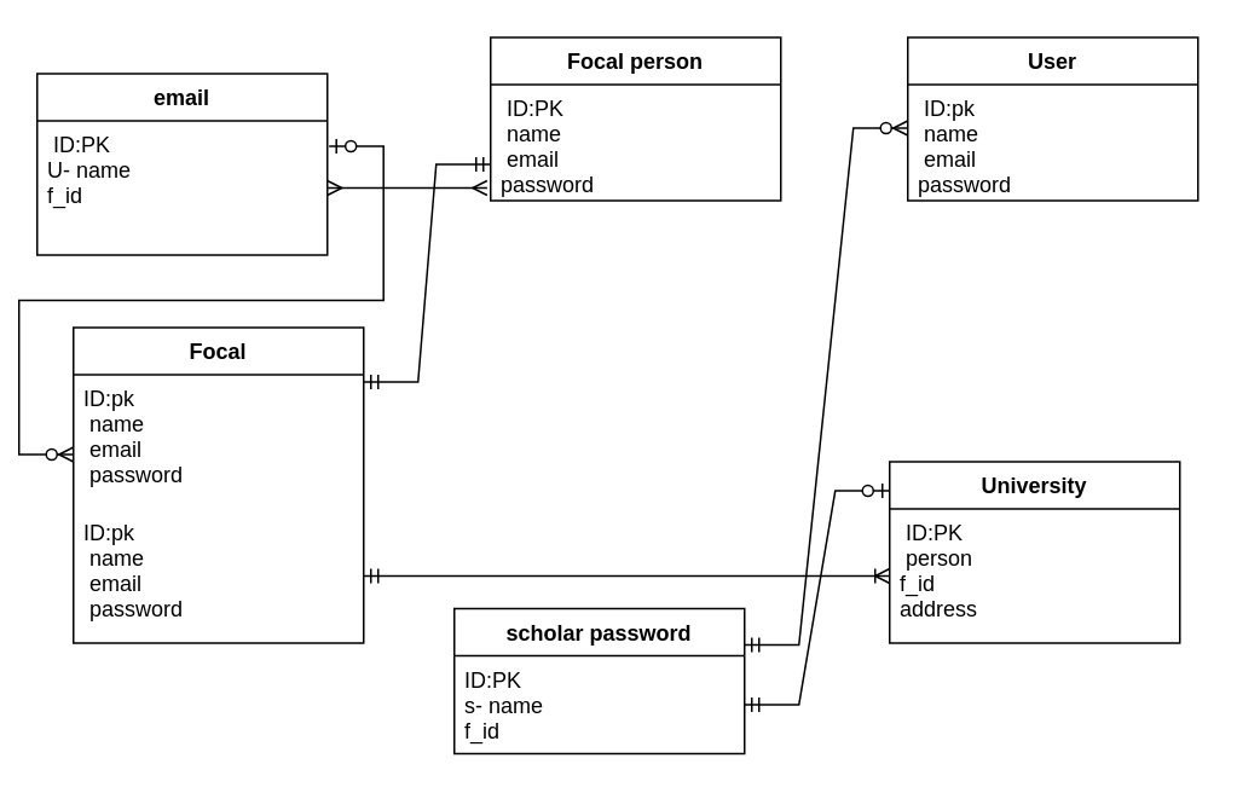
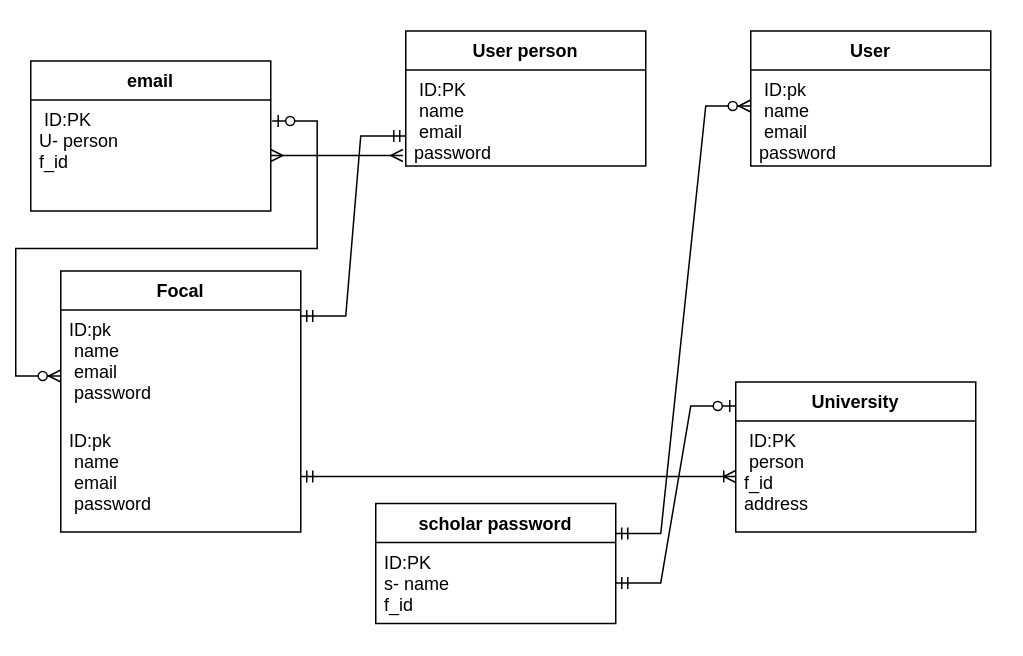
  <mxCell id="0" />
  <mxCell id="1" parent="0" />
- <mxCell id="2" value="Focal person" style="swimlane;fontStyle=1;align=center;verticalAlign=top;childLayout=stackLayout;horizontal=1;startSize=26;horizontalStack=0;resizeParent=1;resizeParentMax=0;resizeLast=0;collapsible=1;marginBottom=0;" parent="1" vertex="1"><mxGeometry x="270" y="20" width="160" height="90" as="geometry" /></mxCell>
+ <mxCell id="2" value="User person" style="swimlane;fontStyle=1;align=center;verticalAlign=top;childLayout=stackLayout;horizontal=1;startSize=26;horizontalStack=0;resizeParent=1;resizeParentMax=0;resizeLast=0;collapsible=1;marginBottom=0;" parent="1" vertex="1"><mxGeometry x="270" y="20" width="160" height="90" as="geometry" /></mxCell>
  <mxCell id="3" value=" ID:PK&#10; name&#10; email&#10;password&#10;" style="text;strokeColor=none;fillColor=none;align=left;verticalAlign=top;spacingLeft=4;spacingRight=4;overflow=hidden;rotatable=0;points=[[0,0.5],[1,0.5]];portConstraint=eastwest;" parent="2" vertex="1"><mxGeometry y="26" width="160" height="64" as="geometry" /></mxCell>
  <mxCell id="4" value="User" style="swimlane;fontStyle=1;align=center;verticalAlign=top;childLayout=stackLayout;horizontal=1;startSize=26;horizontalStack=0;resizeParent=1;resizeParentMax=0;resizeLast=0;collapsible=1;marginBottom=0;" parent="1" vertex="1"><mxGeometry x="500" y="20" width="160" height="90" as="geometry" /></mxCell>
  <mxCell id="5" value=" ID:pk&#10; name&#10; email&#10;password&#10;" style="text;strokeColor=none;fillColor=none;align=left;verticalAlign=top;spacingLeft=4;spacingRight=4;overflow=hidden;rotatable=0;points=[[0,0.5],[1,0.5]];portConstraint=eastwest;" parent="4" vertex="1"><mxGeometry y="26" width="160" height="64" as="geometry" /></mxCell>
  <mxCell id="6" value="Focal" style="swimlane;fontStyle=1;align=center;verticalAlign=top;childLayout=stackLayout;horizontal=1;startSize=26;horizontalStack=0;resizeParent=1;resizeParentMax=0;resizeLast=0;collapsible=1;marginBottom=0;" parent="1" vertex="1"><mxGeometry x="40" y="180" width="160" height="174" as="geometry" /></mxCell>
  <mxCell id="7" value="ID:pk&#10; name&#10; email&#10; password&#10;" style="text;strokeColor=none;fillColor=none;align=left;verticalAlign=top;spacingLeft=4;spacingRight=4;overflow=hidden;rotatable=0;points=[[0,0.5],[1,0.5]];portConstraint=eastwest;" vertex="1" parent="6"><mxGeometry y="26" width="160" height="74" as="geometry" /></mxCell>
  <mxCell id="8" value="ID:pk&#10; name&#10; email&#10; password&#10;" style="text;strokeColor=none;fillColor=none;align=left;verticalAlign=top;spacingLeft=4;spacingRight=4;overflow=hidden;rotatable=0;points=[[0,0.5],[1,0.5]];portConstraint=eastwest;" parent="6" vertex="1"><mxGeometry y="100" width="160" height="74" as="geometry" /></mxCell>
  <mxCell id="9" value="University" style="swimlane;fontStyle=1;align=center;verticalAlign=top;childLayout=stackLayout;horizontal=1;startSize=26;horizontalStack=0;resizeParent=1;resizeParentMax=0;resizeLast=0;collapsible=1;marginBottom=0;" parent="1" vertex="1"><mxGeometry x="490" y="254" width="160" height="100" as="geometry" /></mxCell>
  <mxCell id="10" value=" ID:PK&#10; person&#10;f_id&#10;address &#10;" style="text;strokeColor=none;fillColor=none;align=left;verticalAlign=top;spacingLeft=4;spacingRight=4;overflow=hidden;rotatable=0;points=[[0,0.5],[1,0.5]];portConstraint=eastwest;" parent="9" vertex="1"><mxGeometry y="26" width="160" height="74" as="geometry" /></mxCell>
  <mxCell id="11" value="email" style="swimlane;fontStyle=1;align=center;verticalAlign=top;childLayout=stackLayout;horizontal=1;startSize=26;horizontalStack=0;resizeParent=1;resizeParentMax=0;resizeLast=0;collapsible=1;marginBottom=0;" parent="1" vertex="1"><mxGeometry x="20" y="40" width="160" height="100" as="geometry" /></mxCell>
- <mxCell id="12" value=" ID:PK&#10;U- name&#10;f_id&#10;&#10;" style="text;strokeColor=none;fillColor=none;align=left;verticalAlign=top;spacingLeft=4;spacingRight=4;overflow=hidden;rotatable=0;points=[[0,0.5],[1,0.5]];portConstraint=eastwest;" parent="11" vertex="1"><mxGeometry y="26" width="160" height="74" as="geometry" /></mxCell>
+ <mxCell id="12" value=" ID:PK&#10;U- person&#10;f_id&#10;&#10;" style="text;strokeColor=none;fillColor=none;align=left;verticalAlign=top;spacingLeft=4;spacingRight=4;overflow=hidden;rotatable=0;points=[[0,0.5],[1,0.5]];portConstraint=eastwest;" parent="11" vertex="1"><mxGeometry y="26" width="160" height="74" as="geometry" /></mxCell>
  <mxCell id="13" value="scholar password" style="swimlane;fontStyle=1;align=center;verticalAlign=top;childLayout=stackLayout;horizontal=1;startSize=26;horizontalStack=0;resizeParent=1;resizeParentMax=0;resizeLast=0;collapsible=1;marginBottom=0;" parent="1" vertex="1"><mxGeometry x="250" y="335" width="160" height="80" as="geometry" /></mxCell>
  <mxCell id="14" value="ID:PK&#10;s- name&#10;f_id&#10;&#10;" style="text;strokeColor=none;fillColor=none;align=left;verticalAlign=top;spacingLeft=4;spacingRight=4;overflow=hidden;rotatable=0;points=[[0,0.5],[1,0.5]];portConstraint=eastwest;" parent="13" vertex="1"><mxGeometry y="26" width="160" height="54" as="geometry" /></mxCell>
  <mxCell id="15" value="" style="edgeStyle=entityRelationEdgeStyle;fontSize=12;html=1;endArrow=ERoneToMany;startArrow=ERmandOne;rounded=0;exitX=1;exitY=0.5;exitDx=0;exitDy=0;entryX=0;entryY=0.5;entryDx=0;entryDy=0;" parent="1" source="8" target="10" edge="1"><mxGeometry width="100" height="100" relative="1" as="geometry"><mxPoint x="210" y="430" as="sourcePoint" /><mxPoint x="310" y="330" as="targetPoint" /></mxGeometry></mxCell>
  <mxCell id="16" value="" style="edgeStyle=entityRelationEdgeStyle;fontSize=12;html=1;endArrow=ERzeroToMany;startArrow=ERzeroToOne;rounded=0;exitX=1.006;exitY=0.189;exitDx=0;exitDy=0;exitPerimeter=0;" parent="1" source="12" edge="1"><mxGeometry width="100" height="100" relative="1" as="geometry"><mxPoint x="210" y="430" as="sourcePoint" /><mxPoint x="40" y="250" as="targetPoint" /></mxGeometry></mxCell>
  <mxCell id="17" value="" style="edgeStyle=entityRelationEdgeStyle;fontSize=12;html=1;endArrow=ERzeroToOne;startArrow=ERmandOne;rounded=0;" parent="1" source="14" edge="1"><mxGeometry width="100" height="100" relative="1" as="geometry"><mxPoint x="210" y="430" as="sourcePoint" /><mxPoint x="490" y="270" as="targetPoint" /></mxGeometry></mxCell>
  <mxCell id="18" value="" style="edgeStyle=entityRelationEdgeStyle;fontSize=12;html=1;endArrow=ERmandOne;startArrow=ERmandOne;rounded=0;entryX=0;entryY=0.688;entryDx=0;entryDy=0;entryPerimeter=0;" parent="1" target="3" edge="1"><mxGeometry width="100" height="100" relative="1" as="geometry"><mxPoint x="200" y="210" as="sourcePoint" /><mxPoint x="310" y="40" as="targetPoint" /></mxGeometry></mxCell>
  <mxCell id="19" value="" style="edgeStyle=entityRelationEdgeStyle;fontSize=12;html=1;endArrow=ERzeroToMany;startArrow=ERmandOne;rounded=0;exitX=1;exitY=0.25;exitDx=0;exitDy=0;" parent="1" source="13" edge="1"><mxGeometry width="100" height="100" relative="1" as="geometry"><mxPoint x="400" y="170" as="sourcePoint" /><mxPoint x="500" y="70" as="targetPoint" /></mxGeometry></mxCell>
  <mxCell id="20" value="" style="edgeStyle=entityRelationEdgeStyle;fontSize=12;html=1;endArrow=ERmany;startArrow=ERmany;rounded=0;entryX=-0.012;entryY=0.891;entryDx=0;entryDy=0;entryPerimeter=0;exitX=1;exitY=0.5;exitDx=0;exitDy=0;" parent="1" target="3" edge="1" source="12"><mxGeometry width="100" height="100" relative="1" as="geometry"><mxPoint x="220" y="551" as="sourcePoint" /><mxPoint x="310" y="150" as="targetPoint" /></mxGeometry></mxCell>
